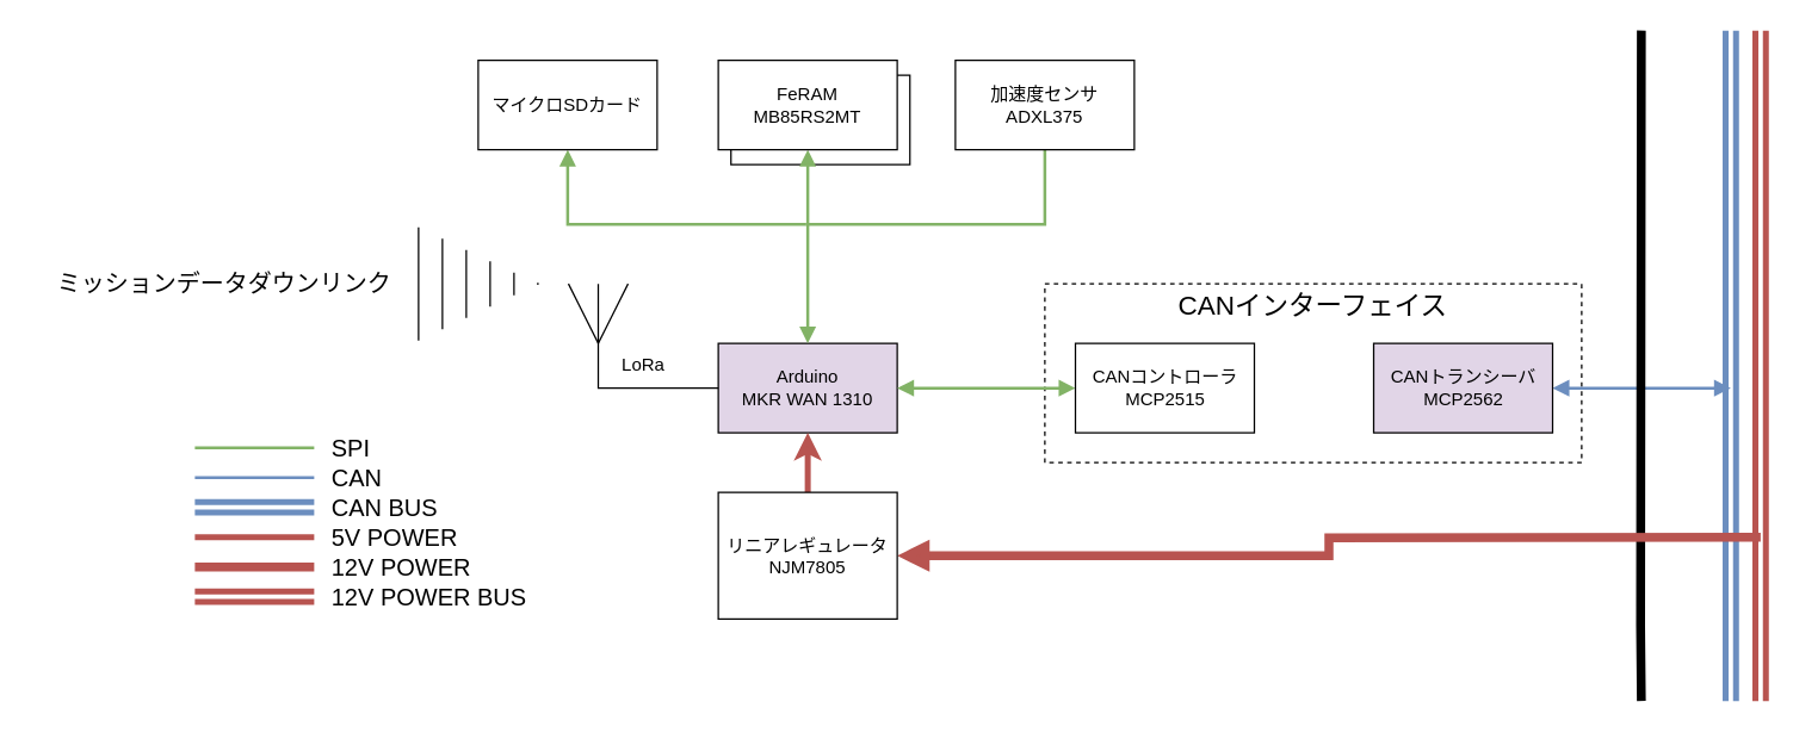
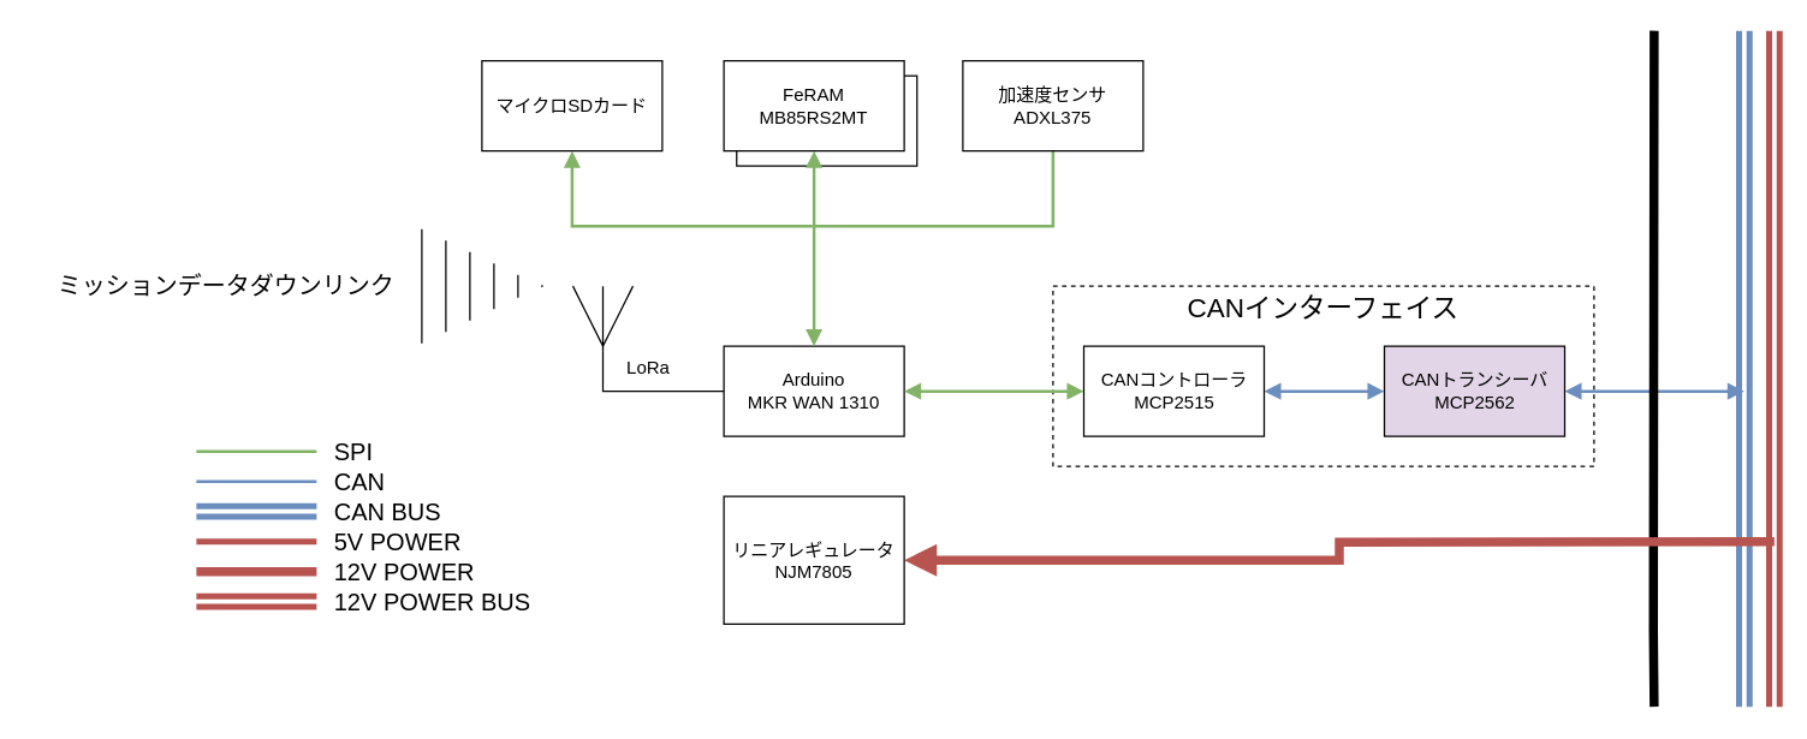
  <mxCell id="0" />
  <mxCell id="1" parent="0" />
  <mxCell id="2" value="" style="rounded=0;whiteSpace=wrap;html=1;dashed=1;" parent="1" vertex="1"><mxGeometry x="700" y="190" width="360" height="120" as="geometry" /></mxCell>
- <mxCell id="3" value="Arduino&lt;br&gt;MKR WAN 1310" style="rounded=0;whiteSpace=wrap;html=1;fillColor=#e1d5e7;" parent="1" vertex="1"><mxGeometry x="481" y="230" width="120" height="60" as="geometry" /></mxCell>
+ <mxCell id="3" value="Arduino&lt;br&gt;MKR WAN 1310" style="rounded=0;whiteSpace=wrap;html=1;" parent="1" vertex="1"><mxGeometry x="481" y="230" width="120" height="60" as="geometry" /></mxCell>
  <mxCell id="4" value="" style="endArrow=none;html=1;rounded=0;" parent="1" edge="1"><mxGeometry width="50" height="50" relative="1" as="geometry"><mxPoint x="400.5" y="190" as="sourcePoint" /><mxPoint x="481" y="260" as="targetPoint" /><Array as="points"><mxPoint x="400.5" y="260" /></Array></mxGeometry></mxCell>
  <mxCell id="5" value="" style="endArrow=none;html=1;rounded=0;" parent="1" edge="1"><mxGeometry width="50" height="50" relative="1" as="geometry"><mxPoint x="380.5" y="190" as="sourcePoint" /><mxPoint x="420.5" y="190" as="targetPoint" /><Array as="points"><mxPoint x="400.5" y="230" /></Array></mxGeometry></mxCell>
+ <mxCell id="6" value="" style="edgeStyle=orthogonalEdgeStyle;rounded=0;orthogonalLoop=1;jettySize=auto;html=1;fillColor=#dae8fc;strokeColor=#6c8ebf;strokeWidth=2;startArrow=block;startFill=1;endArrow=block;endFill=1;" parent="1" source="8" target="10" edge="1"><mxGeometry relative="1" as="geometry" /></mxCell>
  <mxCell id="7" value="" style="edgeStyle=orthogonalEdgeStyle;rounded=0;orthogonalLoop=1;jettySize=auto;html=1;fillColor=#d5e8d4;strokeColor=#82b366;strokeWidth=2;startArrow=block;startFill=1;endArrow=block;endFill=1;" parent="1" source="8" target="3" edge="1"><mxGeometry relative="1" as="geometry" /></mxCell>
  <mxCell id="8" value="CANコントローラ&lt;br&gt;MCP2515" style="rounded=0;whiteSpace=wrap;html=1;" parent="1" vertex="1"><mxGeometry x="720.5" y="230" width="120" height="60" as="geometry" /></mxCell>
  <mxCell id="9" style="edgeStyle=orthogonalEdgeStyle;rounded=0;orthogonalLoop=1;jettySize=auto;html=1;fillColor=#dae8fc;strokeColor=#6c8ebf;startArrow=block;startFill=1;endArrow=block;endFill=1;strokeWidth=2;" parent="1" source="10" edge="1"><mxGeometry relative="1" as="geometry"><mxPoint x="1160" y="260" as="targetPoint" /></mxGeometry></mxCell>
  <mxCell id="10" value="CANトランシーバ&lt;br&gt;MCP2562" style="rounded=0;whiteSpace=wrap;html=1;fillColor=#e1d5e7;" parent="1" vertex="1"><mxGeometry x="920.5" y="230" width="120" height="60" as="geometry" /></mxCell>
  <mxCell id="11" value="CANインターフェイス" style="text;html=1;strokeColor=none;fillColor=none;align=center;verticalAlign=middle;whiteSpace=wrap;rounded=0;fontSize=18;" parent="1" vertex="1"><mxGeometry x="785" y="190" width="190" height="30" as="geometry" /></mxCell>
  <mxCell id="12" value="LoRa" style="text;html=1;strokeColor=none;fillColor=none;align=center;verticalAlign=middle;whiteSpace=wrap;rounded=0;" parent="1" vertex="1"><mxGeometry x="400.5" y="230" width="60" height="30" as="geometry" /></mxCell>
  <mxCell id="13" value="" style="endArrow=none;html=1;rounded=0;shape=link;fillColor=#dae8fc;strokeColor=#6c8ebf;strokeWidth=4;" parent="1" edge="1"><mxGeometry width="50" height="50" relative="1" as="geometry"><mxPoint x="1160" y="470" as="sourcePoint" /><mxPoint x="1160" y="20" as="targetPoint" /></mxGeometry></mxCell>
  <mxCell id="14" value="" style="endArrow=none;html=1;rounded=0;shape=link;fillColor=#f8cecc;strokeColor=#b85450;strokeWidth=4;" parent="1" edge="1"><mxGeometry width="50" height="50" relative="1" as="geometry"><mxPoint x="1180" y="470" as="sourcePoint" /><mxPoint x="1180" y="20" as="targetPoint" /></mxGeometry></mxCell>
  <mxCell id="15" style="edgeStyle=orthogonalEdgeStyle;rounded=0;orthogonalLoop=1;jettySize=auto;html=1;endArrow=none;endFill=0;startArrow=none;startFill=0;strokeWidth=2;fillColor=#d5e8d4;strokeColor=#82b366;" edge="1" parent="1" source="16"><mxGeometry relative="1" as="geometry"><mxPoint x="540" y="150" as="targetPoint" /><Array as="points"><mxPoint x="700" y="150" /></Array></mxGeometry></mxCell>
  <mxCell id="16" value="加速度センサ&lt;br&gt;ADXL375" style="rounded=0;whiteSpace=wrap;html=1;strokeWidth=1;" parent="1" vertex="1"><mxGeometry x="640" y="40" width="120" height="60" as="geometry" /></mxCell>
  <mxCell id="17" value="" style="endArrow=none;html=1;rounded=0;strokeWidth=6;" parent="1" edge="1"><mxGeometry width="50" height="50" relative="1" as="geometry"><mxPoint x="1100" y="20" as="sourcePoint" /><mxPoint x="1100" y="470" as="targetPoint" /><Array as="points"><mxPoint x="1099.5" y="420" /></Array></mxGeometry></mxCell>
  <mxCell id="18" style="edgeStyle=orthogonalEdgeStyle;rounded=0;orthogonalLoop=1;jettySize=auto;html=1;fillColor=#f8cecc;strokeColor=#b85450;strokeWidth=6;startArrow=block;startFill=1;endArrow=none;endFill=0;" parent="1" source="20" edge="1"><mxGeometry relative="1" as="geometry"><mxPoint x="1180" y="360" as="targetPoint" /></mxGeometry></mxCell>
- <mxCell id="19" value="" style="edgeStyle=orthogonalEdgeStyle;rounded=0;orthogonalLoop=1;jettySize=auto;html=1;fillColor=#f8cecc;strokeColor=#b85450;strokeWidth=4;" parent="1" source="20" target="3" edge="1"><mxGeometry relative="1" as="geometry" /></mxCell>
  <mxCell id="20" value="リニアレギュレータ&lt;br&gt;NJM7805" style="rounded=0;whiteSpace=wrap;html=1;" parent="1" vertex="1"><mxGeometry x="481" y="330" width="120" height="85" as="geometry" /></mxCell>
  <mxCell id="21" value="" style="shape=mxgraph.arrows2.wedgeArrowDashed2;html=1;bendable=0;startWidth=38;stepSize=15;rounded=0;" parent="1" edge="1"><mxGeometry width="100" height="100" relative="1" as="geometry"><mxPoint x="280" y="190" as="sourcePoint" /><mxPoint x="360" y="190" as="targetPoint" /></mxGeometry></mxCell>
  <mxCell id="22" value="ミッションデータダウンリンク" style="text;html=1;strokeColor=none;fillColor=none;align=center;verticalAlign=middle;whiteSpace=wrap;rounded=0;fontSize=16;fontStyle=0" parent="1" vertex="1"><mxGeometry x="20" y="180" width="260" height="20" as="geometry" /></mxCell>
  <mxCell id="23" value="" style="endArrow=none;html=1;rounded=0;strokeWidth=6;fillColor=#f8cecc;strokeColor=#b85450;" parent="1" edge="1"><mxGeometry width="50" height="50" relative="1" as="geometry"><mxPoint x="130" y="380" as="sourcePoint" /><mxPoint x="210" y="380" as="targetPoint" /></mxGeometry></mxCell>
  <mxCell id="24" value="12V POWER" style="text;html=1;strokeColor=none;fillColor=none;align=left;verticalAlign=middle;whiteSpace=wrap;rounded=0;fontSize=16;" parent="1" vertex="1"><mxGeometry x="220" y="370" width="150" height="20" as="geometry" /></mxCell>
  <mxCell id="25" value="" style="endArrow=none;html=1;rounded=0;shape=link;fillColor=#f8cecc;strokeColor=#b85450;strokeWidth=4;" parent="1" edge="1"><mxGeometry width="50" height="50" relative="1" as="geometry"><mxPoint x="210" y="400" as="sourcePoint" /><mxPoint x="130" y="400" as="targetPoint" /></mxGeometry></mxCell>
  <mxCell id="26" value="12V POWER BUS" style="text;html=1;strokeColor=none;fillColor=none;align=left;verticalAlign=middle;whiteSpace=wrap;rounded=0;fontSize=16;" parent="1" vertex="1"><mxGeometry x="220" y="390" width="190" height="20" as="geometry" /></mxCell>
  <mxCell id="27" value="" style="endArrow=none;html=1;rounded=0;strokeWidth=4;fillColor=#f8cecc;strokeColor=#b85450;" parent="1" edge="1"><mxGeometry width="50" height="50" relative="1" as="geometry"><mxPoint x="130" y="360" as="sourcePoint" /><mxPoint x="210" y="360" as="targetPoint" /></mxGeometry></mxCell>
  <mxCell id="28" value="5V POWER" style="text;html=1;strokeColor=none;fillColor=none;align=left;verticalAlign=middle;whiteSpace=wrap;rounded=0;fontSize=16;" parent="1" vertex="1"><mxGeometry x="220" y="350" width="150" height="20" as="geometry" /></mxCell>
  <mxCell id="29" value="" style="endArrow=none;html=1;rounded=0;shape=link;fillColor=#dae8fc;strokeColor=#6c8ebf;strokeWidth=4;" parent="1" edge="1"><mxGeometry width="50" height="50" relative="1" as="geometry"><mxPoint x="210" y="340" as="sourcePoint" /><mxPoint x="130" y="340" as="targetPoint" /></mxGeometry></mxCell>
  <mxCell id="30" value="CAN BUS" style="text;html=1;strokeColor=none;fillColor=none;align=left;verticalAlign=middle;whiteSpace=wrap;rounded=0;fontSize=16;" parent="1" vertex="1"><mxGeometry x="220" y="330" width="190" height="20" as="geometry" /></mxCell>
  <mxCell id="31" value="" style="endArrow=none;html=1;rounded=0;strokeWidth=2;fillColor=#dae8fc;strokeColor=#6c8ebf;" parent="1" edge="1"><mxGeometry width="50" height="50" relative="1" as="geometry"><mxPoint x="130" y="320" as="sourcePoint" /><mxPoint x="210" y="320" as="targetPoint" /></mxGeometry></mxCell>
  <mxCell id="32" value="CAN" style="text;html=1;strokeColor=none;fillColor=none;align=left;verticalAlign=middle;whiteSpace=wrap;rounded=0;fontSize=16;" parent="1" vertex="1"><mxGeometry x="220" y="310" width="150" height="20" as="geometry" /></mxCell>
  <mxCell id="33" value="" style="endArrow=none;html=1;rounded=0;strokeWidth=2;fillColor=#d5e8d4;strokeColor=#82b366;" parent="1" edge="1"><mxGeometry width="50" height="50" relative="1" as="geometry"><mxPoint x="130" y="300" as="sourcePoint" /><mxPoint x="210" y="300" as="targetPoint" /></mxGeometry></mxCell>
  <mxCell id="34" value="SPI" style="text;html=1;strokeColor=none;fillColor=none;align=left;verticalAlign=middle;whiteSpace=wrap;rounded=0;fontSize=16;" parent="1" vertex="1"><mxGeometry x="220" y="290" width="150" height="20" as="geometry" /></mxCell>
  <mxCell id="35" value="FeRAM&lt;br&gt;MB85RS2MT" style="rounded=0;whiteSpace=wrap;html=1;" vertex="1" parent="1"><mxGeometry x="489.5" y="50" width="120" height="60" as="geometry" /></mxCell>
  <mxCell id="36" style="edgeStyle=orthogonalEdgeStyle;rounded=0;orthogonalLoop=1;jettySize=auto;html=1;entryX=0.5;entryY=0;entryDx=0;entryDy=0;fillColor=#d5e8d4;strokeColor=#82b366;endArrow=block;endFill=1;startArrow=block;startFill=1;strokeWidth=2;" edge="1" parent="1" source="37" target="3"><mxGeometry relative="1" as="geometry" /></mxCell>
  <mxCell id="37" value="FeRAM&lt;br&gt;MB85RS2MT" style="rounded=0;whiteSpace=wrap;html=1;" vertex="1" parent="1"><mxGeometry x="481" y="40" width="120" height="60" as="geometry" /></mxCell>
  <mxCell id="38" style="edgeStyle=orthogonalEdgeStyle;rounded=0;orthogonalLoop=1;jettySize=auto;html=1;startArrow=block;startFill=1;endArrow=none;endFill=0;fillColor=#d5e8d4;strokeColor=#82b366;strokeWidth=2;" edge="1" parent="1" source="39"><mxGeometry relative="1" as="geometry"><mxPoint x="540" y="150" as="targetPoint" /><Array as="points"><mxPoint x="380" y="150" /><mxPoint x="540" y="150" /></Array></mxGeometry></mxCell>
  <mxCell id="39" value="マイクロSDカード" style="rounded=0;whiteSpace=wrap;html=1;" vertex="1" parent="1"><mxGeometry x="320" y="40" width="120" height="60" as="geometry" /></mxCell>
